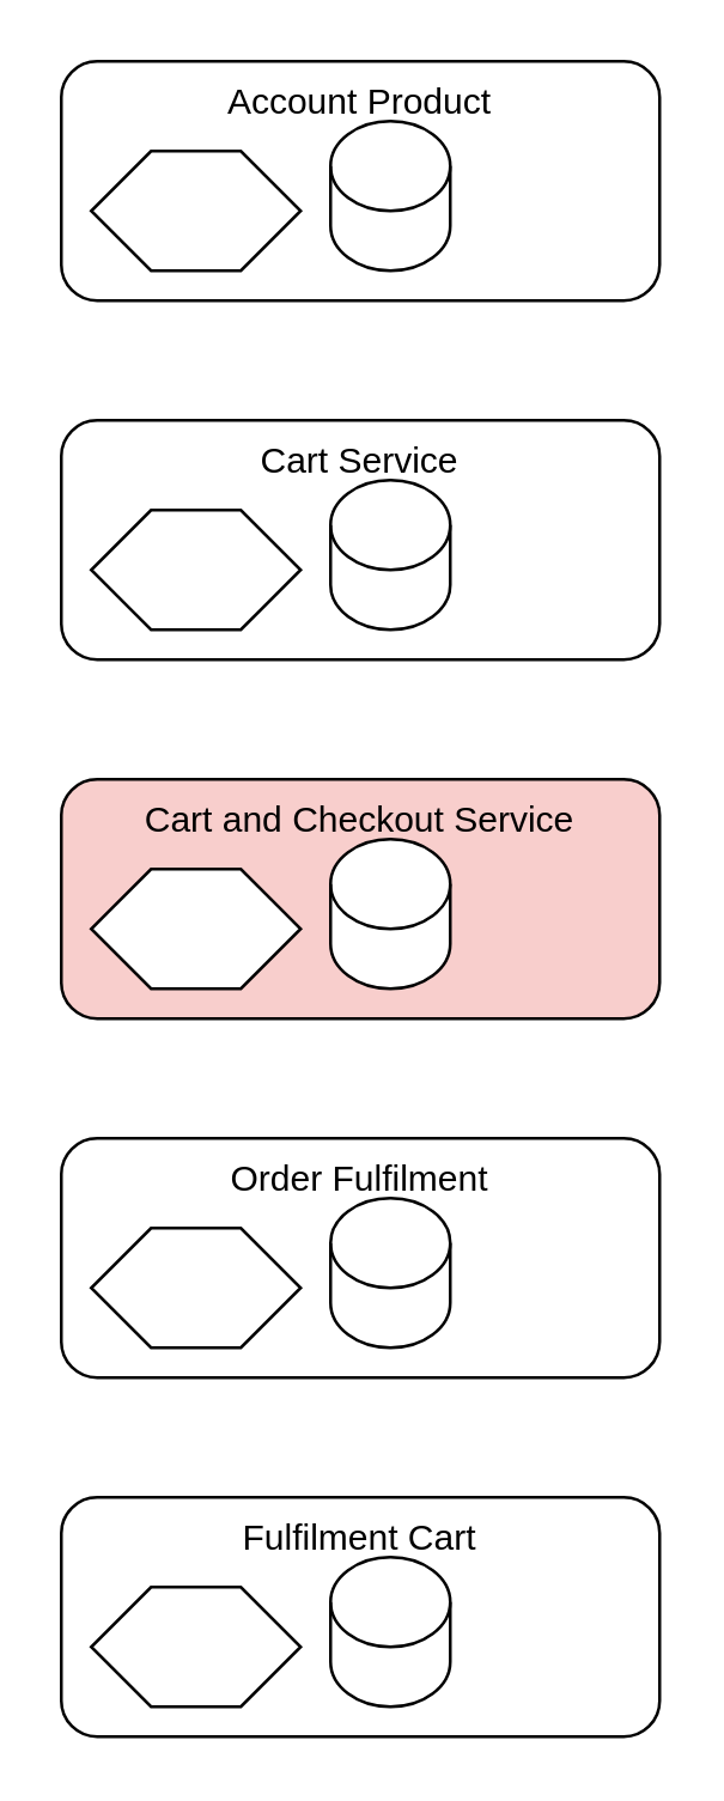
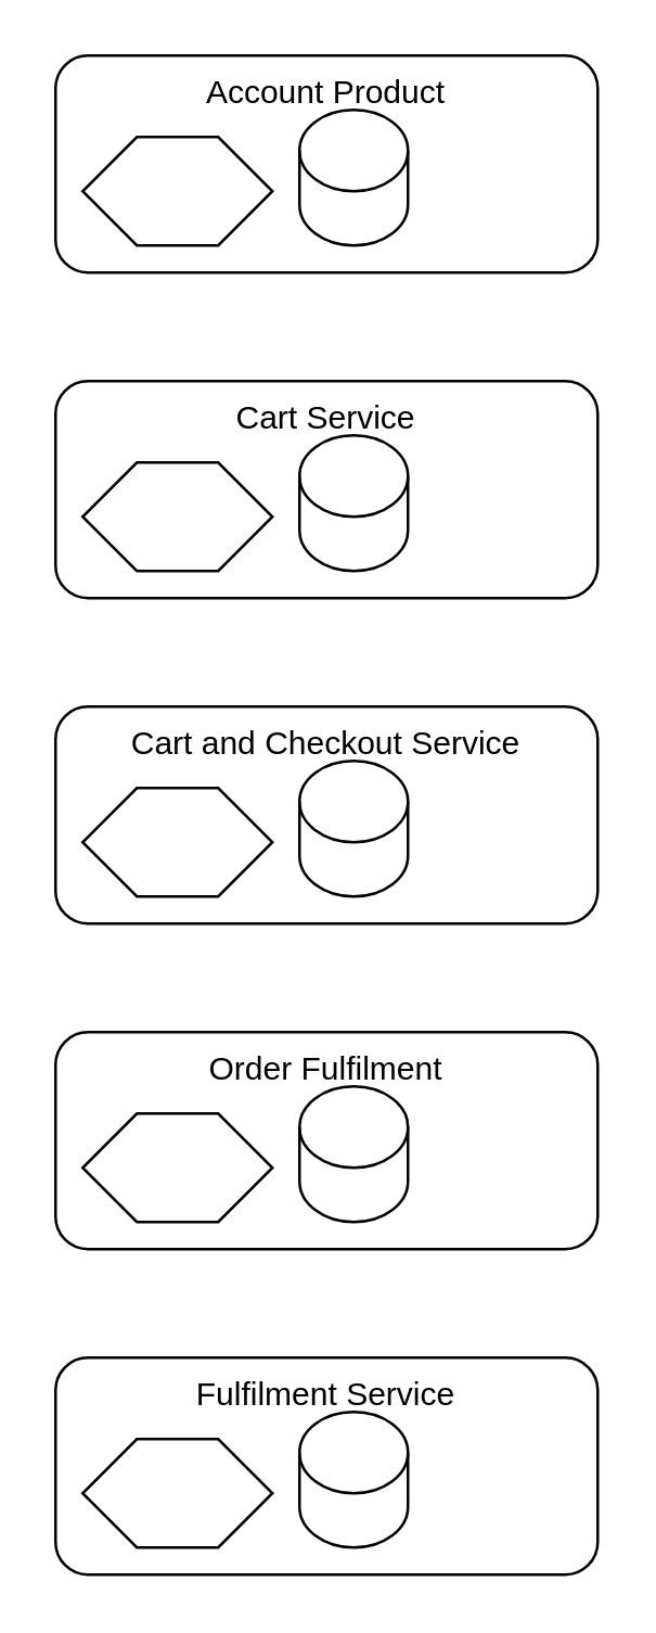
  <mxCell id="0" />
  <mxCell id="1" parent="0" />
  <mxCell id="2" value="" style="group" vertex="1" connectable="0" parent="1"><mxGeometry x="20" y="20" width="200" height="80" as="geometry" /></mxCell>
  <mxCell id="3" value="Account Product" style="rounded=1;whiteSpace=wrap;html=1;verticalAlign=top;" vertex="1" parent="2"><mxGeometry width="200" height="80" as="geometry" /></mxCell>
  <mxCell id="4" value="" style="shape=hexagon;perimeter=hexagonPerimeter2;whiteSpace=wrap;html=1;fixedSize=1;size=20;" vertex="1" parent="2"><mxGeometry x="10" y="30" width="70" height="40" as="geometry" /></mxCell>
  <mxCell id="5" value="" style="shape=cylinder3;whiteSpace=wrap;html=1;boundedLbl=1;backgroundOutline=1;size=15;" vertex="1" parent="2"><mxGeometry x="90" y="20" width="40" height="50" as="geometry" /></mxCell>
  <mxCell id="6" value="" style="group" vertex="1" connectable="0" parent="1"><mxGeometry x="20" y="140" width="200" height="80" as="geometry" /></mxCell>
  <mxCell id="7" value="Cart Service" style="rounded=1;whiteSpace=wrap;html=1;verticalAlign=top;" vertex="1" parent="6"><mxGeometry width="200" height="80" as="geometry" /></mxCell>
  <mxCell id="8" value="" style="shape=hexagon;perimeter=hexagonPerimeter2;whiteSpace=wrap;html=1;fixedSize=1;size=20;" vertex="1" parent="6"><mxGeometry x="10" y="30" width="70" height="40" as="geometry" /></mxCell>
  <mxCell id="9" value="" style="shape=cylinder3;whiteSpace=wrap;html=1;boundedLbl=1;backgroundOutline=1;size=15;" vertex="1" parent="6"><mxGeometry x="90" y="20" width="40" height="50" as="geometry" /></mxCell>
  <mxCell id="10" value="" style="group" vertex="1" connectable="0" parent="1"><mxGeometry x="20" y="260" width="200" height="80" as="geometry" /></mxCell>
- <mxCell id="11" value="Cart and Checkout Service" style="rounded=1;whiteSpace=wrap;html=1;verticalAlign=top;fillColor=#f8cecc;" vertex="1" parent="10"><mxGeometry width="200" height="80" as="geometry" /></mxCell>
+ <mxCell id="11" value="Cart and Checkout Service" style="rounded=1;whiteSpace=wrap;html=1;verticalAlign=top;" vertex="1" parent="10"><mxGeometry width="200" height="80" as="geometry" /></mxCell>
  <mxCell id="12" value="" style="shape=hexagon;perimeter=hexagonPerimeter2;whiteSpace=wrap;html=1;fixedSize=1;size=20;" vertex="1" parent="10"><mxGeometry x="10" y="30" width="70" height="40" as="geometry" /></mxCell>
  <mxCell id="13" value="" style="shape=cylinder3;whiteSpace=wrap;html=1;boundedLbl=1;backgroundOutline=1;size=15;" vertex="1" parent="10"><mxGeometry x="90" y="20" width="40" height="50" as="geometry" /></mxCell>
  <mxCell id="14" value="" style="group" vertex="1" connectable="0" parent="1"><mxGeometry x="20" y="380" width="200" height="80" as="geometry" /></mxCell>
  <mxCell id="15" value="Order Fulfilment" style="rounded=1;whiteSpace=wrap;html=1;verticalAlign=top;" vertex="1" parent="14"><mxGeometry width="200" height="80" as="geometry" /></mxCell>
  <mxCell id="16" value="" style="shape=hexagon;perimeter=hexagonPerimeter2;whiteSpace=wrap;html=1;fixedSize=1;size=20;" vertex="1" parent="14"><mxGeometry x="10" y="30" width="70" height="40" as="geometry" /></mxCell>
  <mxCell id="17" value="" style="shape=cylinder3;whiteSpace=wrap;html=1;boundedLbl=1;backgroundOutline=1;size=15;" vertex="1" parent="14"><mxGeometry x="90" y="20" width="40" height="50" as="geometry" /></mxCell>
  <mxCell id="18" value="" style="group" vertex="1" connectable="0" parent="1"><mxGeometry x="20" y="500" width="200" height="80" as="geometry" /></mxCell>
- <mxCell id="19" value="Fulfilment Cart" style="rounded=1;whiteSpace=wrap;html=1;verticalAlign=top;" vertex="1" parent="18"><mxGeometry width="200" height="80" as="geometry" /></mxCell>
+ <mxCell id="19" value="Fulfilment Service" style="rounded=1;whiteSpace=wrap;html=1;verticalAlign=top;" vertex="1" parent="18"><mxGeometry width="200" height="80" as="geometry" /></mxCell>
  <mxCell id="20" value="" style="shape=hexagon;perimeter=hexagonPerimeter2;whiteSpace=wrap;html=1;fixedSize=1;size=20;" vertex="1" parent="18"><mxGeometry x="10" y="30" width="70" height="40" as="geometry" /></mxCell>
  <mxCell id="21" value="" style="shape=cylinder3;whiteSpace=wrap;html=1;boundedLbl=1;backgroundOutline=1;size=15;" vertex="1" parent="18"><mxGeometry x="90" y="20" width="40" height="50" as="geometry" /></mxCell>
